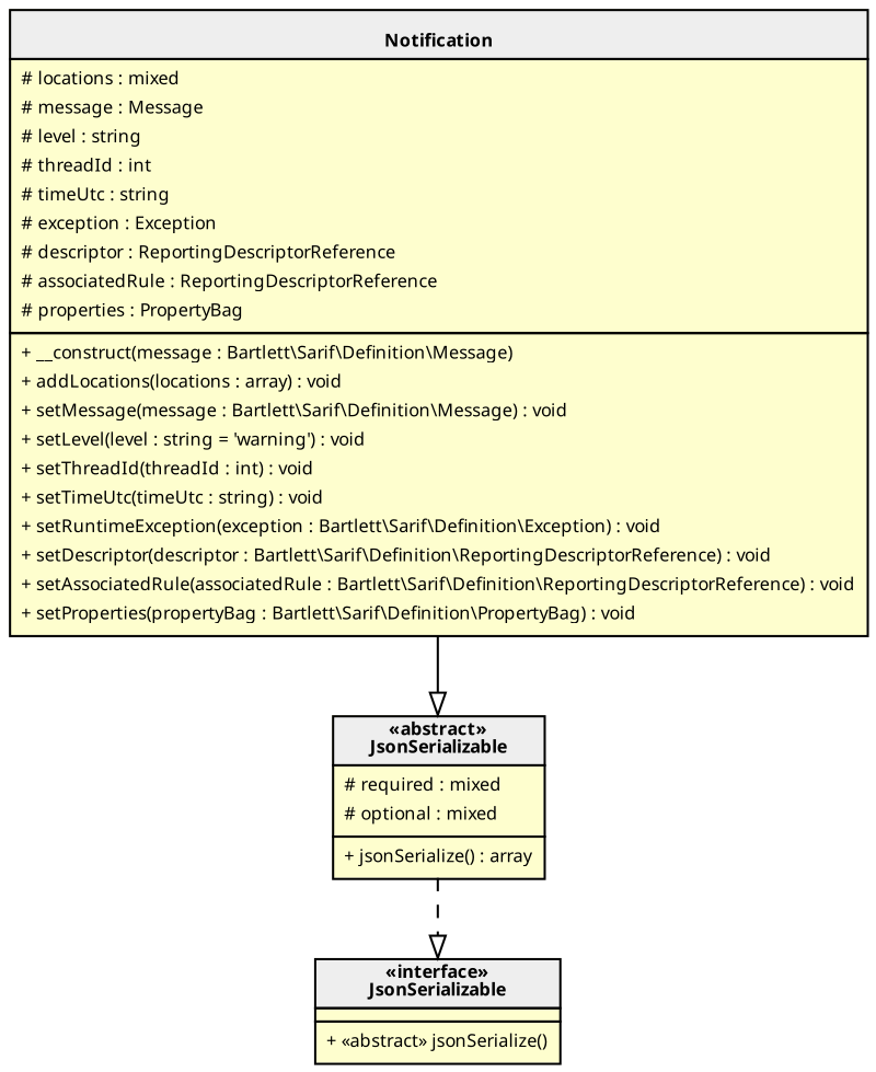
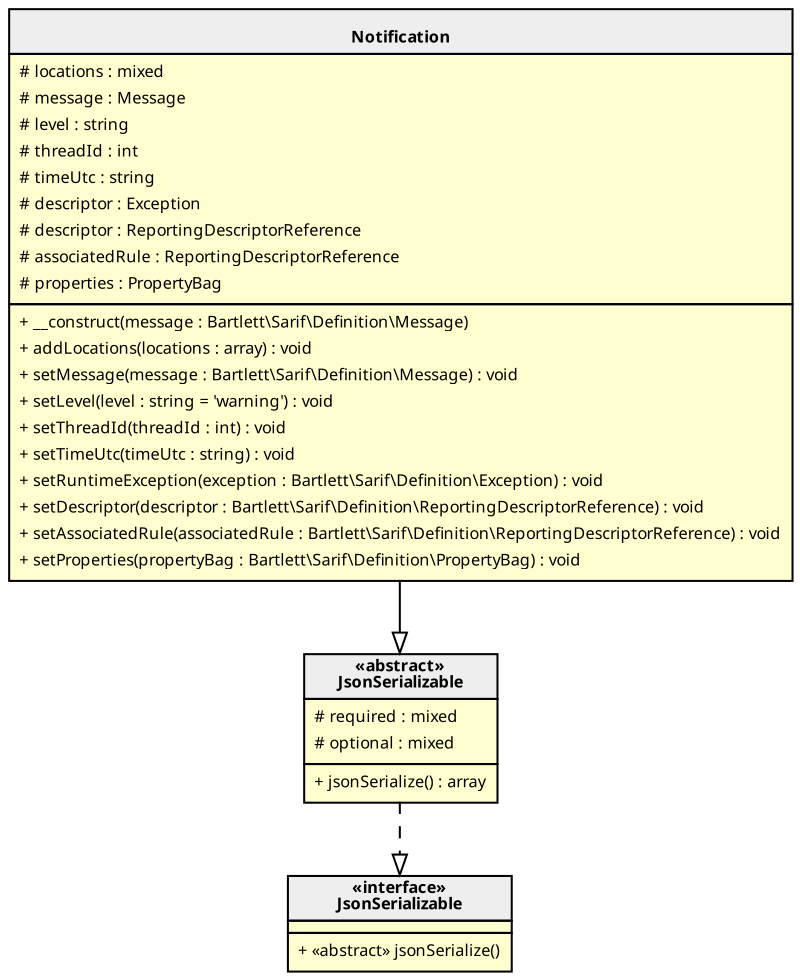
  digraph {
    rankdir=TB
    node [fillcolor="#FEFECE" fontname=Verdana fontsize=8 margin=0 shape=none style=filled]
    edge [arrowhead=empty fontname=Verdana fontsize=8]
    n1 [label=< <table cellspacing="0" border="0" cellborder="1">     <tr><td bgcolor="#eeeeee"><b>«abstract»<br/>JsonSerializable</b></td></tr>     <tr><td><table border="0" cellspacing="0" cellpadding="2">     <tr><td align="left"># required : mixed</td></tr>     <tr><td align="left"># optional : mixed</td></tr> </table></td></tr>     <tr><td><table border="0" cellspacing="0" cellpadding="2">     <tr><td align="left">+ jsonSerialize() : array</td></tr> </table></td></tr> </table>>]
-   n2 [label=< <table cellspacing="0" border="0" cellborder="1">     <tr><td bgcolor="#eeeeee"><b><br/>Notification</b></td></tr>     <tr><td><table border="0" cellspacing="0" cellpadding="2">     <tr><td align="left"># locations : mixed</td></tr>     <tr><td align="left"># message : Message</td></tr>     <tr><td align="left"># level : string</td></tr>     <tr><td align="left"># threadId : int</td></tr>     <tr><td align="left"># timeUtc : string</td></tr>     <tr><td align="left"># exception : Exception</td></tr>     <tr><td align="left"># descriptor : ReportingDescriptorReference</td></tr>     <tr><td align="left"># associatedRule : ReportingDescriptorReference</td></tr>     <tr><td align="left"># properties : PropertyBag</td></tr> </table></td></tr>     <tr><td><table border="0" cellspacing="0" cellpadding="2">     <tr><td align="left">+ __construct(message : Bartlett\\Sarif\\Definition\\Message)</td></tr>     <tr><td align="left">+ addLocations(locations : array) : void</td></tr>     <tr><td align="left">+ setMessage(message : Bartlett\\Sarif\\Definition\\Message) : void</td></tr>     <tr><td align="left">+ setLevel(level : string = 'warning') : void</td></tr>     <tr><td align="left">+ setThreadId(threadId : int) : void</td></tr>     <tr><td align="left">+ setTimeUtc(timeUtc : string) : void</td></tr>     <tr><td align="left">+ setRuntimeException(exception : Bartlett\\Sarif\\Definition\\Exception) : void</td></tr>     <tr><td align="left">+ setDescriptor(descriptor : Bartlett\\Sarif\\Definition\\ReportingDescriptorReference) : void</td></tr>     <tr><td align="left">+ setAssociatedRule(associatedRule : Bartlett\\Sarif\\Definition\\ReportingDescriptorReference) : void</td></tr>     <tr><td align="left">+ setProperties(propertyBag : Bartlett\\Sarif\\Definition\\PropertyBag) : void</td></tr> </table></td></tr> </table>>]
+   n2 [label=< <table cellspacing="0" border="0" cellborder="1">     <tr><td bgcolor="#eeeeee"><b><br/>Notification</b></td></tr>     <tr><td><table border="0" cellspacing="0" cellpadding="2">     <tr><td align="left"># locations : mixed</td></tr>     <tr><td align="left"># message : Message</td></tr>     <tr><td align="left"># level : string</td></tr>     <tr><td align="left"># threadId : int</td></tr>     <tr><td align="left"># timeUtc : string</td></tr>     <tr><td align="left"># descriptor : Exception</td></tr>     <tr><td align="left"># descriptor : ReportingDescriptorReference</td></tr>     <tr><td align="left"># associatedRule : ReportingDescriptorReference</td></tr>     <tr><td align="left"># properties : PropertyBag</td></tr> </table></td></tr>     <tr><td><table border="0" cellspacing="0" cellpadding="2">     <tr><td align="left">+ __construct(message : Bartlett\\Sarif\\Definition\\Message)</td></tr>     <tr><td align="left">+ addLocations(locations : array) : void</td></tr>     <tr><td align="left">+ setMessage(message : Bartlett\\Sarif\\Definition\\Message) : void</td></tr>     <tr><td align="left">+ setLevel(level : string = 'warning') : void</td></tr>     <tr><td align="left">+ setThreadId(threadId : int) : void</td></tr>     <tr><td align="left">+ setTimeUtc(timeUtc : string) : void</td></tr>     <tr><td align="left">+ setRuntimeException(exception : Bartlett\\Sarif\\Definition\\Exception) : void</td></tr>     <tr><td align="left">+ setDescriptor(descriptor : Bartlett\\Sarif\\Definition\\ReportingDescriptorReference) : void</td></tr>     <tr><td align="left">+ setAssociatedRule(associatedRule : Bartlett\\Sarif\\Definition\\ReportingDescriptorReference) : void</td></tr>     <tr><td align="left">+ setProperties(propertyBag : Bartlett\\Sarif\\Definition\\PropertyBag) : void</td></tr> </table></td></tr> </table>>]
    n3 [label=< <table cellspacing="0" border="0" cellborder="1">     <tr><td bgcolor="#eeeeee"><b>«interface»<br/>JsonSerializable</b></td></tr>     <tr><td></td></tr>     <tr><td><table border="0" cellspacing="0" cellpadding="2">     <tr><td align="left">+ «abstract» jsonSerialize()</td></tr> </table></td></tr> </table>>]
    subgraph sub_1 {
      bgcolor=Bisque
      label="Bartlett\\Sarif\\Internal"
      n1
    }
    subgraph sub_2 {
      bgcolor=BurlyWood
      label="Bartlett\\Sarif\\Definition"
      n2
    }
    subgraph sub_3 {
      label=0
      n3
    }
    n1 -> n3 [style=dashed]
    n2 -> n1 [style=filled]
  }
